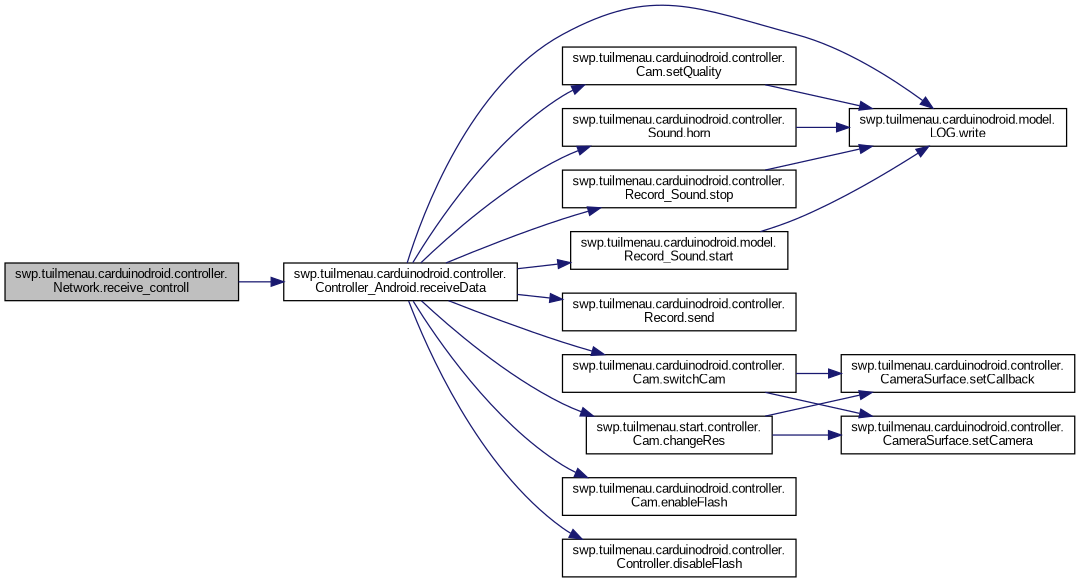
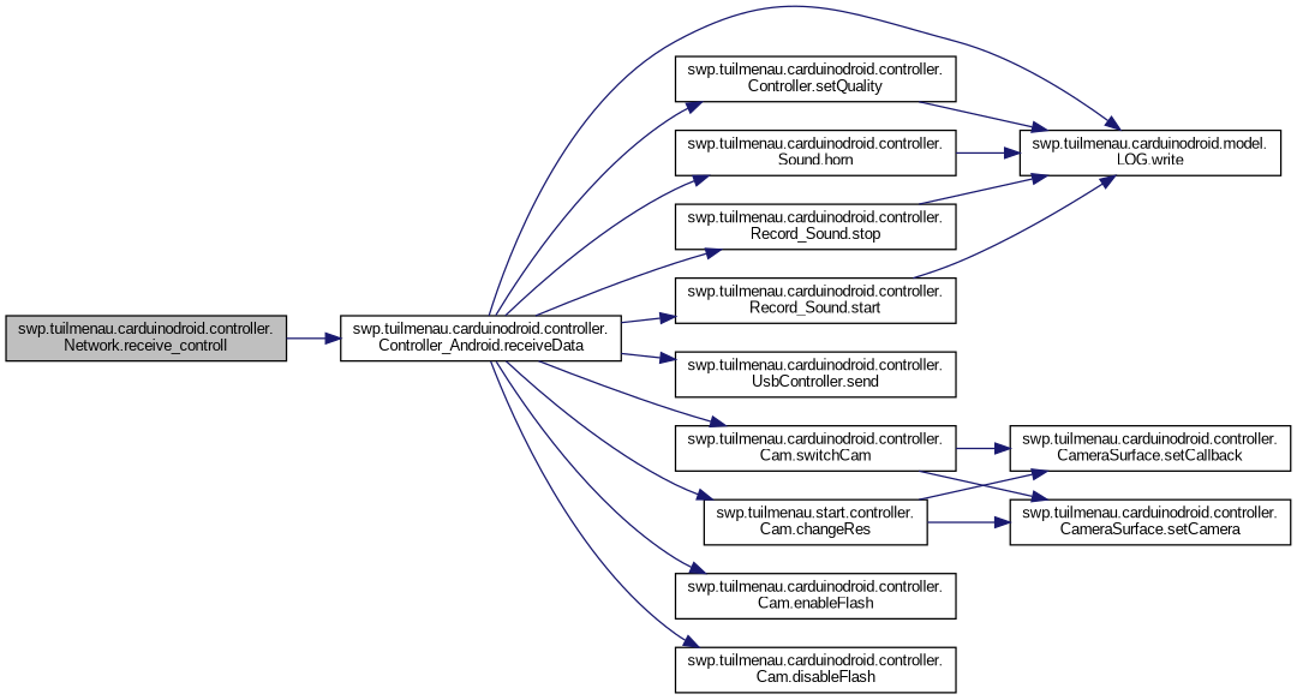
  digraph {
    fontname="Liberation Sans"
    rankdir=LR
    node [color=black fillcolor=white fontname="Liberation Sans" fontsize=10 shape=record style=filled]
    edge [color=midnightblue fontname="Liberation Sans" fontsize=10 labelfontname=Helvetica labelfontsize=10 style=solid]
    n1 [fillcolor=grey75 fontcolor=black height=0.2 label="swp.tuilmenau.carduinodroid.controller.\lNetwork.receive_controll" width=0.4]
    n2 [height=0.2 label="swp.tuilmenau.carduinodroid.controller.\lController_Android.receiveData" width=0.4]
    n3 [height=0.2 label="swp.tuilmenau.carduinodroid.model.\lLOG.write" width=0.4]
-   n4 [height=0.2 label="swp.tuilmenau.carduinodroid.controller.\lRecord.send" width=0.4]
+   n4 [height=0.2 label="swp.tuilmenau.carduinodroid.controller.\lUsbController.send" width=0.4]
    n5 [height=0.2 label="swp.tuilmenau.carduinodroid.controller.\lCam.switchCam" width=0.4]
    n6 [height=0.2 label="swp.tuilmenau.start.controller.\lCam.changeRes" width=0.4]
    n7 [height=0.2 label="swp.tuilmenau.carduinodroid.controller.\lCam.enableFlash" width=0.4]
-   n8 [height=0.2 label="swp.tuilmenau.carduinodroid.controller.\lController.disableFlash" width=0.4]
-   n9 [height=0.2 label="swp.tuilmenau.carduinodroid.controller.\lCam.setQuality" width=0.4]
+   n8 [height=0.2 label="swp.tuilmenau.carduinodroid.controller.\lCam.disableFlash" width=0.4]
+   n9 [height=0.2 label="swp.tuilmenau.carduinodroid.controller.\lController.setQuality" width=0.4]
    n10 [height=0.2 label="swp.tuilmenau.carduinodroid.controller.\lSound.horn" width=0.4]
    n11 [height=0.2 label="swp.tuilmenau.carduinodroid.controller.\lRecord_Sound.stop" width=0.4]
-   n12 [height=0.2 label="swp.tuilmenau.carduinodroid.model.\lRecord_Sound.start" width=0.4]
+   n12 [height=0.2 label="swp.tuilmenau.carduinodroid.controller.\lRecord_Sound.start" width=0.4]
    n13 [height=0.2 label="swp.tuilmenau.carduinodroid.controller.\lCameraSurface.setCamera" width=0.4]
    n14 [height=0.2 label="swp.tuilmenau.carduinodroid.controller.\lCameraSurface.setCallback" width=0.4]
    n1 -> n2
    n2 -> n3
    n2 -> n4
    n2 -> n5
    n2 -> n6
    n2 -> n7
    n2 -> n8
    n2 -> n9
    n2 -> n10
    n2 -> n11
    n2 -> n12
    n5 -> n13
    n5 -> n14
    n6 -> n13
    n6 -> n14
    n9 -> n3
    n10 -> n3
    n11 -> n3
    n12 -> n3
  }
